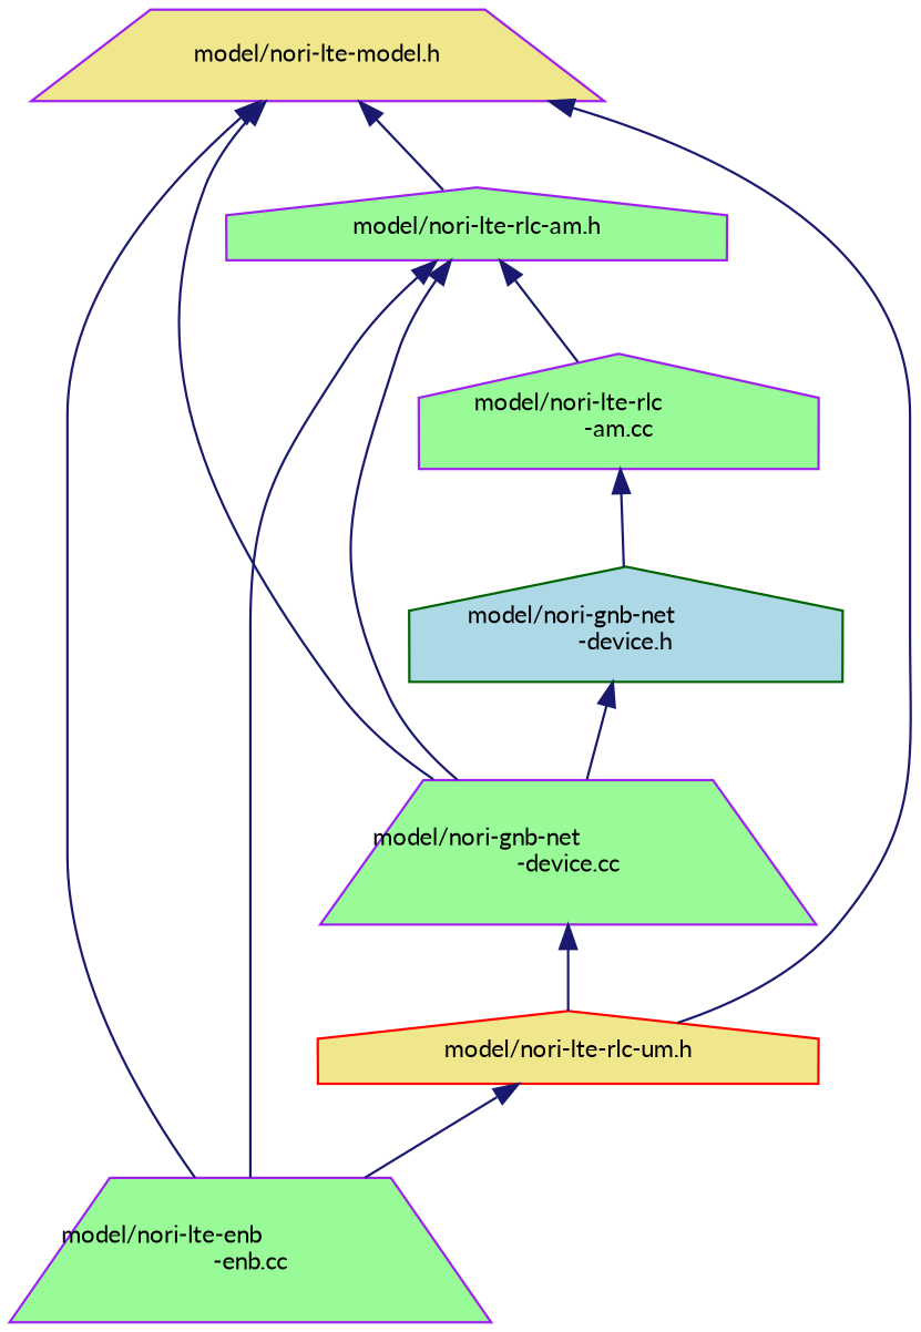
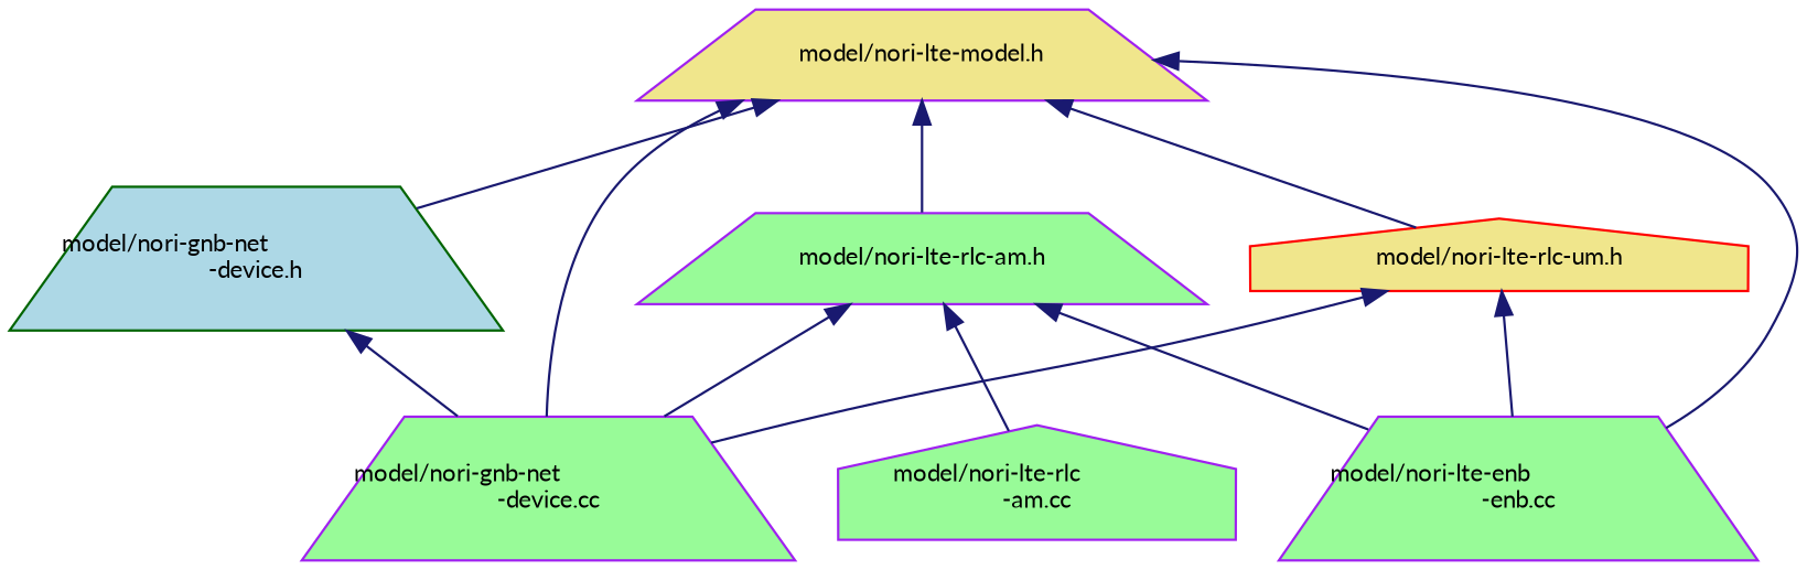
  digraph {
    fontname=Lato
    node [color=purple fillcolor=palegreen fontname=Lato fontsize=10 shape=trapezium style=filled]
    edge [color=midnightblue dir=back fontname=Lato fontsize=10 labelfontname=Helvetica labelfontsize=10 style=solid]
    n1 [fillcolor=khaki fontcolor=black height=0.2 label="model/nori-lte-model.h" width=0.4]
    n2 [height=0.2 label="model/nori-gnb-net\l-device.cc" width=0.4]
-   n3 [color=darkgreen fillcolor=lightblue height=0.2 label="model/nori-gnb-net\l-device.h" shape=house width=0.4]
+   n3 [color=darkgreen fillcolor=lightblue height=0.2 label="model/nori-gnb-net\l-device.h" width=0.4]
    n4 [height=0.2 label="model/nori-lte-enb\l-enb.cc" width=0.4]
-   n5 [height=0.2 label="model/nori-lte-rlc-am.h" shape=house width=0.4]
+   n5 [height=0.2 label="model/nori-lte-rlc-am.h" width=0.4]
    n6 [color=red fillcolor=khaki height=0.2 label="model/nori-lte-rlc-um.h" shape=house width=0.4]
    n7 [height=0.2 label="model/nori-lte-rlc\l-am.cc" shape=house width=0.4]
    n1 -> n2
-   n7 -> n3
+   n1 -> n3
    n1 -> n4
    n1 -> n5
    n1 -> n6
    n3 -> n2
    n5 -> n2
    n5 -> n4
    n5 -> n7
-   n2 -> n6
+   n6 -> n2
    n6 -> n4
  }
